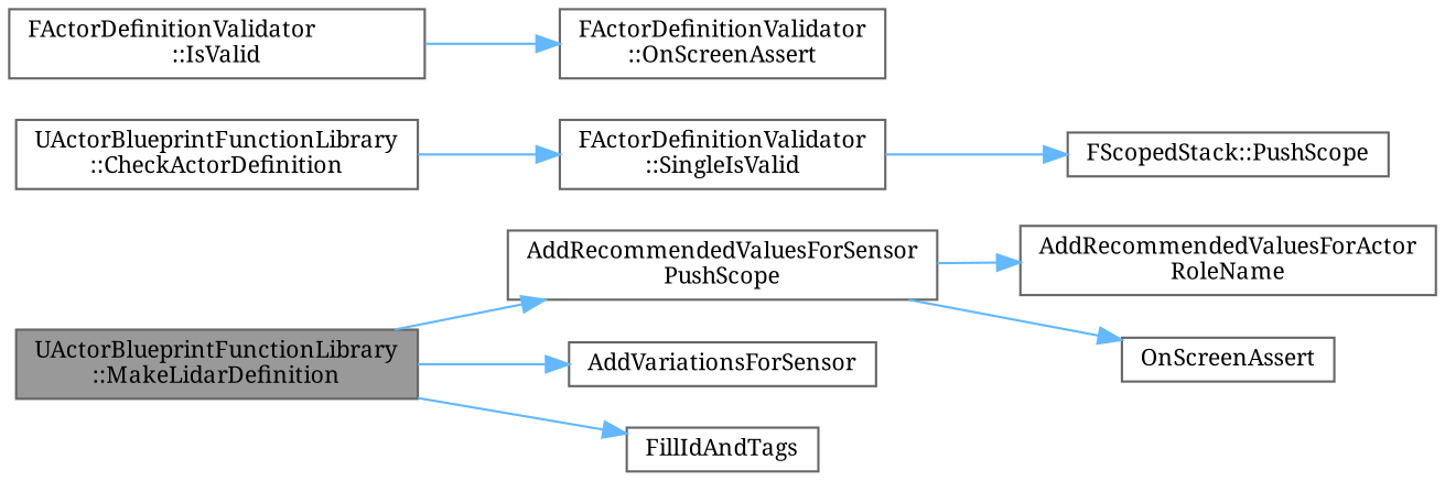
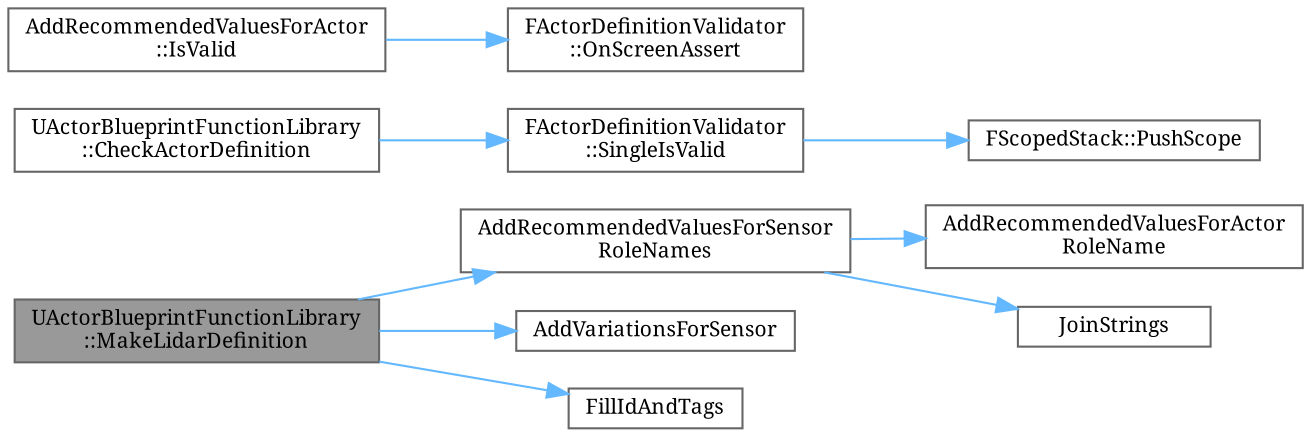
  digraph {
    fontname="Noto Serif"
    rankdir=LR
    node [color=grey40 fillcolor=white fontname="Noto Serif" fontsize=10 shape=box style=filled]
    edge [color=steelblue1 fontname="Noto Serif" fontsize=10 labelfontname=Helvetica labelfontsize=10 style=solid]
    n1 [color=gray40 fillcolor=grey60 fontcolor=black height=0.2 label="UActorBlueprintFunctionLibrary\l::MakeLidarDefinition" width=0.4]
-   n2 [height=0.2 label="AddRecommendedValuesForSensor\lPushScope" width=0.4]
+   n2 [height=0.2 label="AddRecommendedValuesForSensor\lRoleNames" width=0.4]
    n3 [height=0.2 label=AddVariationsForSensor width=0.4]
    n4 [height=0.2 label=FillIdAndTags width=0.4]
    n5 [height=0.2 label="AddRecommendedValuesForActor\lRoleName" width=0.4]
-   n6 [height=0.2 label=OnScreenAssert width=0.4]
+   n6 [height=0.2 label=JoinStrings width=0.4]
    n7 [height=0.2 label="UActorBlueprintFunctionLibrary\l::CheckActorDefinition" width=0.4]
    n8 [height=0.2 label="FActorDefinitionValidator\l::SingleIsValid" width=0.4]
    n9 [height=0.2 label="FScopedStack::PushScope" width=0.4]
-   n10 [height=0.2 label="FActorDefinitionValidator\l::IsValid" width=0.4]
+   n10 [height=0.2 label="AddRecommendedValuesForActor\l::IsValid" width=0.4]
    n11 [height=0.2 label="FActorDefinitionValidator\l::OnScreenAssert" width=0.4]
    n1 -> n2
    n1 -> n3
    n1 -> n4
    n2 -> n5
    n2 -> n6
    n7 -> n8
    n8 -> n9
    n10 -> n11
  }
